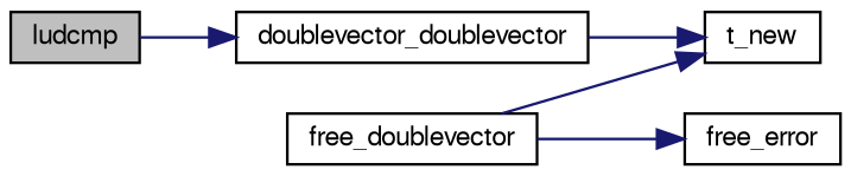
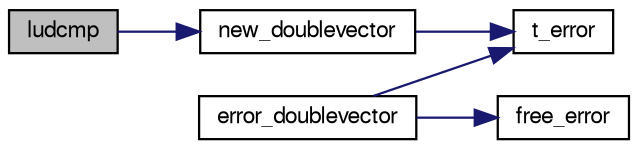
  digraph {
    rankdir=LR
    node [color=black fontname=FreeSans fontsize=10 shape=record]
    edge [color=midnightblue fontname=FreeSans fontsize=10 labelfontname=FreeSans labelfontsize=10 style=solid]
    n1 [fillcolor=grey75 fontcolor=black height=0.2 label=ludcmp style=filled width=0.4]
-   n2 [height=0.2 label=doublevector_doublevector width=0.4]
-   n3 [height=0.2 label=free_doublevector width=0.4]
+   n2 [height=0.2 label=new_doublevector width=0.4]
+   n3 [height=0.2 label=error_doublevector width=0.4]
    n4 [height=0.2 label=free_error width=0.4]
-   n5 [height=0.2 label=t_new width=0.4]
+   n5 [height=0.2 label=t_error width=0.4]
    n1 -> n2
    n2 -> n5
    n3 -> n4
    n3 -> n5
  }
